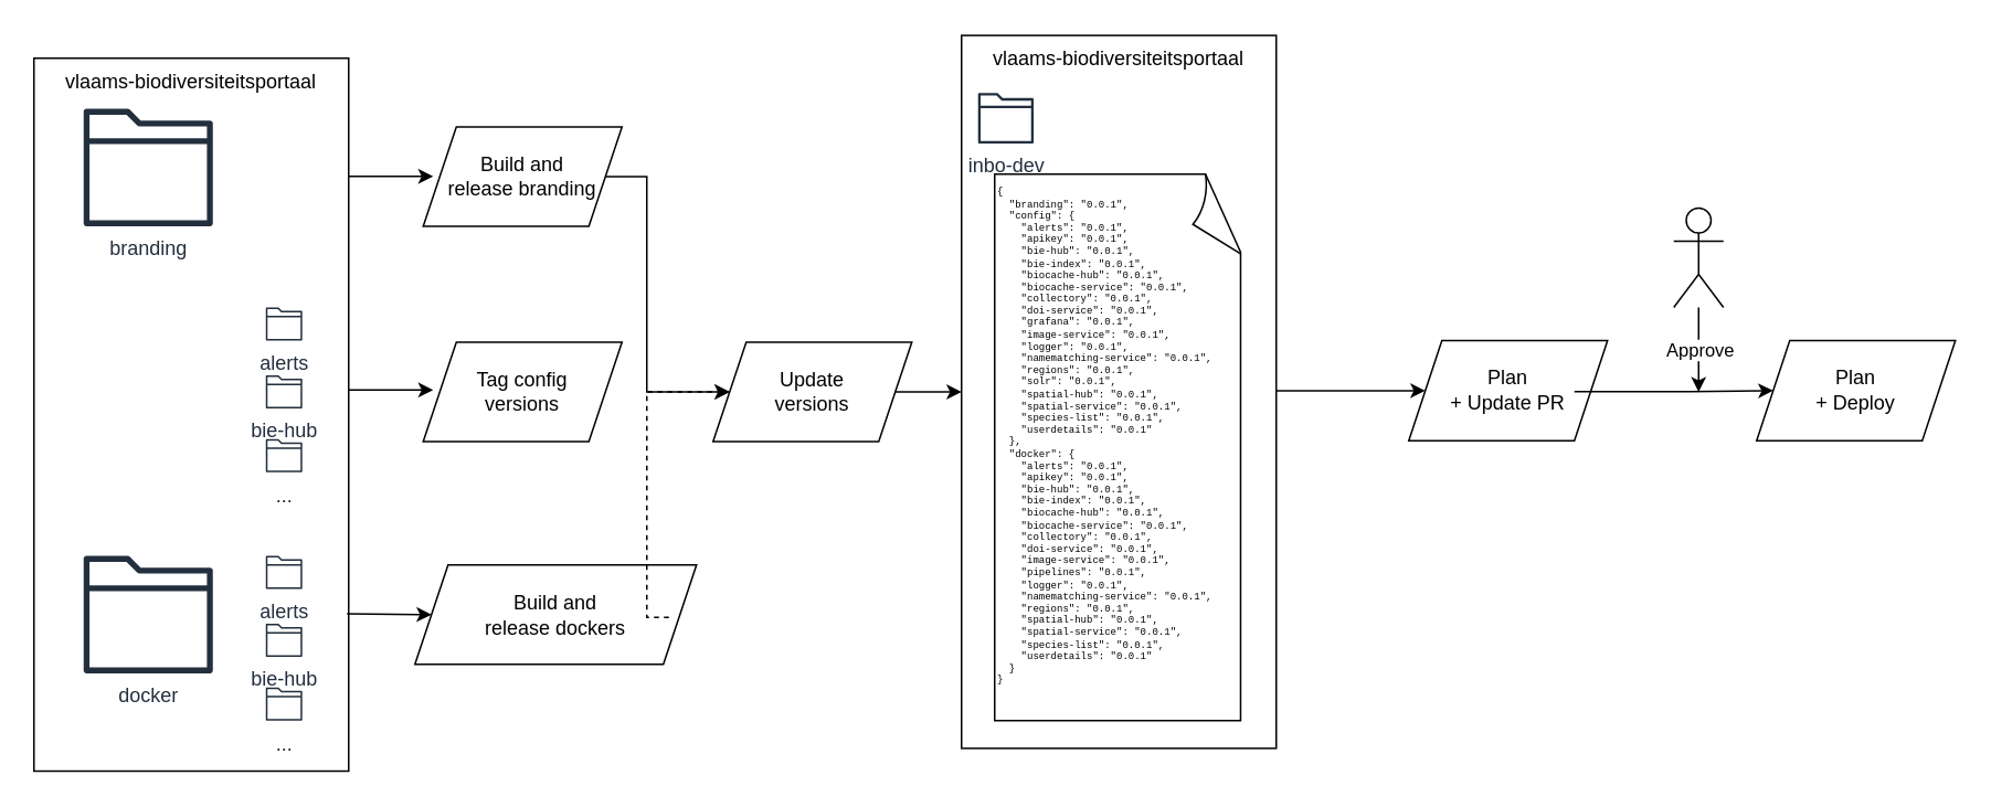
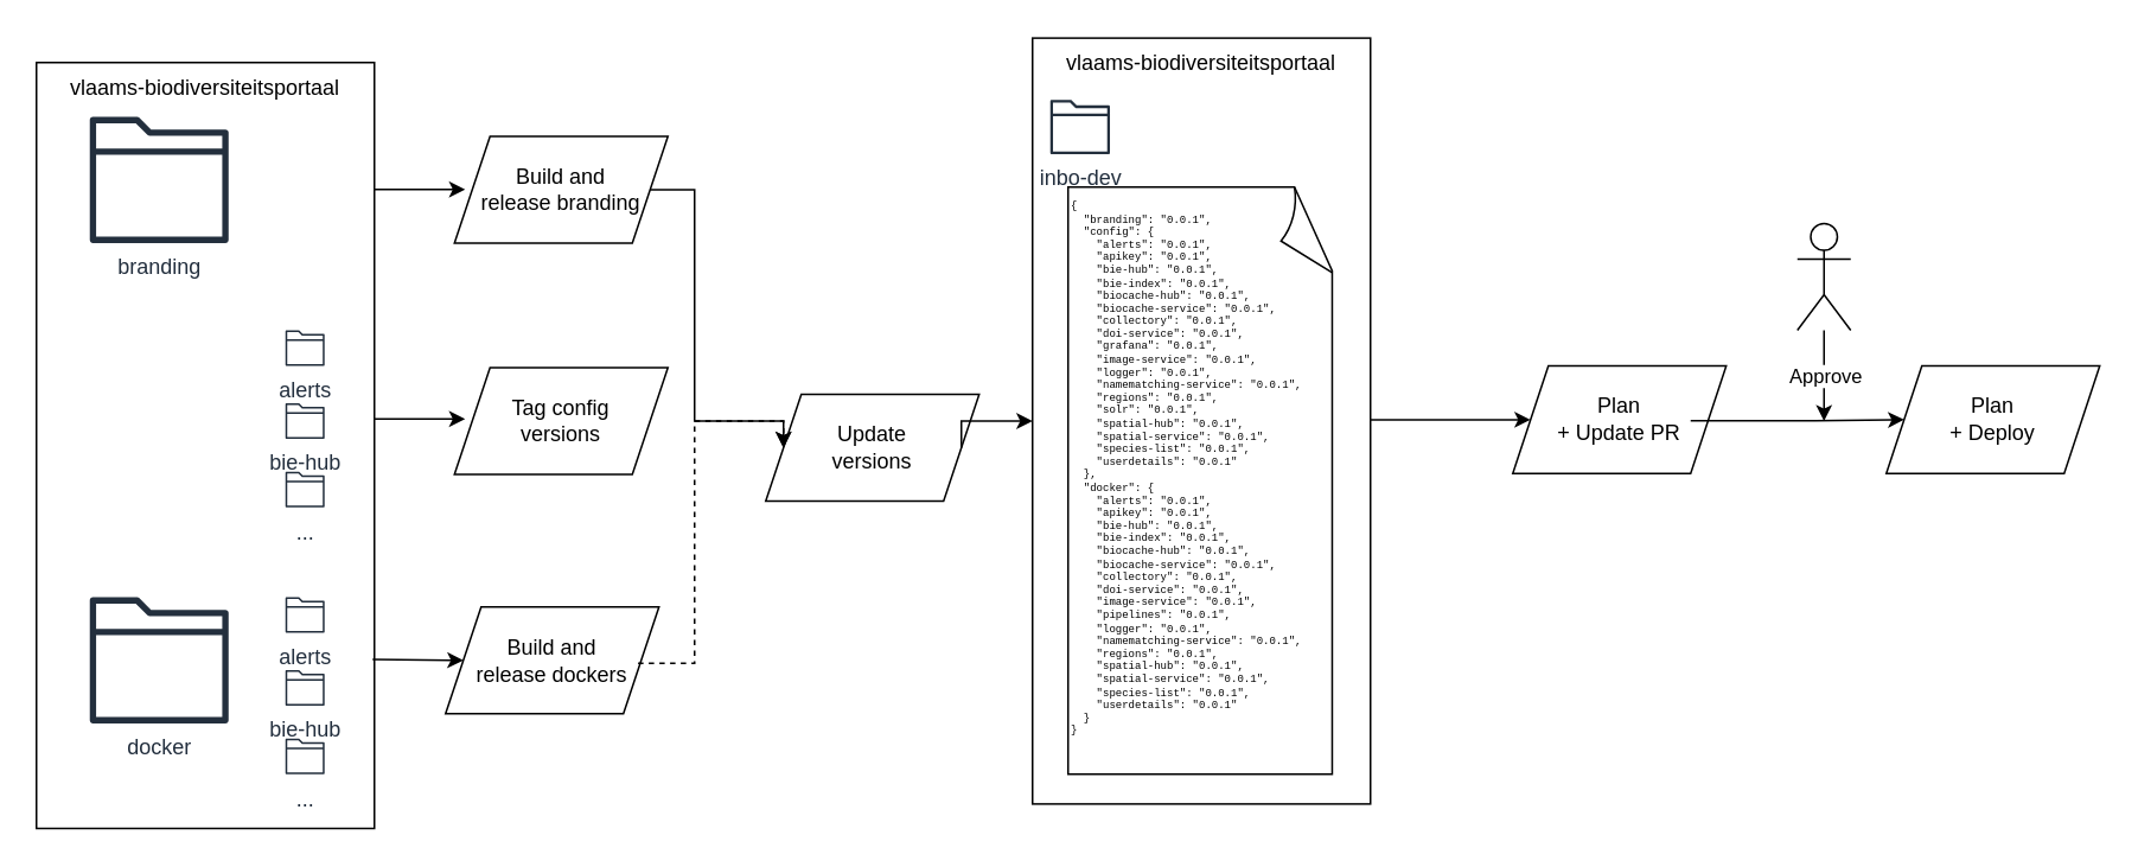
  <mxCell id="0" />
  <mxCell id="1" parent="0" />
  <mxCell id="2" value="vlaams-biodiversiteitsportaal" style="rounded=0;whiteSpace=wrap;html=1;verticalAlign=top;" parent="1" vertex="1"><mxGeometry x="20" y="34.5" width="190" height="430.5" as="geometry" /></mxCell>
  <mxCell id="3" value="branding" style="sketch=0;outlineConnect=0;fontColor=#232F3E;gradientColor=none;fillColor=#232F3D;strokeColor=none;dashed=0;verticalLabelPosition=bottom;verticalAlign=top;align=center;html=1;fontSize=12;fontStyle=0;aspect=fixed;pointerEvents=1;shape=mxgraph.aws4.folder;" parent="1" vertex="1"><mxGeometry x="50" y="65" width="78" height="71" as="geometry" /></mxCell>
  <mxCell id="4" value="docker" style="sketch=0;outlineConnect=0;fontColor=#232F3E;gradientColor=none;fillColor=#232F3D;strokeColor=none;dashed=0;verticalLabelPosition=bottom;verticalAlign=top;align=center;html=1;fontSize=12;fontStyle=0;aspect=fixed;pointerEvents=1;shape=mxgraph.aws4.folder;" parent="1" vertex="1"><mxGeometry x="50" y="335" width="78" height="71" as="geometry" /></mxCell>
  <mxCell id="5" value="alerts" style="sketch=0;outlineConnect=0;fontColor=#232F3E;gradientColor=none;fillColor=#232F3D;strokeColor=none;dashed=0;verticalLabelPosition=bottom;verticalAlign=top;align=center;html=1;fontSize=12;fontStyle=0;aspect=fixed;pointerEvents=1;shape=mxgraph.aws4.folder;" parent="1" vertex="1"><mxGeometry x="160" y="185" width="21.97" height="20" as="geometry" /></mxCell>
  <mxCell id="6" value="bie-hub" style="sketch=0;outlineConnect=0;fontColor=#232F3E;gradientColor=none;fillColor=#232F3D;strokeColor=none;dashed=0;verticalLabelPosition=bottom;verticalAlign=top;align=center;html=1;fontSize=12;fontStyle=0;aspect=fixed;pointerEvents=1;shape=mxgraph.aws4.folder;" parent="1" vertex="1"><mxGeometry x="160" y="226" width="21.97" height="20" as="geometry" /></mxCell>
  <mxCell id="7" value="..." style="sketch=0;outlineConnect=0;fontColor=#232F3E;gradientColor=none;fillColor=#232F3D;strokeColor=none;dashed=0;verticalLabelPosition=bottom;verticalAlign=top;align=center;html=1;fontSize=12;fontStyle=0;aspect=fixed;pointerEvents=1;shape=mxgraph.aws4.folder;" parent="1" vertex="1"><mxGeometry x="160" y="264.5" width="21.97" height="20" as="geometry" /></mxCell>
  <mxCell id="8" value="alerts" style="sketch=0;outlineConnect=0;fontColor=#232F3E;gradientColor=none;fillColor=#232F3D;strokeColor=none;dashed=0;verticalLabelPosition=bottom;verticalAlign=top;align=center;html=1;fontSize=12;fontStyle=0;aspect=fixed;pointerEvents=1;shape=mxgraph.aws4.folder;" parent="1" vertex="1"><mxGeometry x="160" y="335" width="21.97" height="20" as="geometry" /></mxCell>
  <mxCell id="9" value="bie-hub" style="sketch=0;outlineConnect=0;fontColor=#232F3E;gradientColor=none;fillColor=#232F3D;strokeColor=none;dashed=0;verticalLabelPosition=bottom;verticalAlign=top;align=center;html=1;fontSize=12;fontStyle=0;aspect=fixed;pointerEvents=1;shape=mxgraph.aws4.folder;" parent="1" vertex="1"><mxGeometry x="160" y="376" width="21.97" height="20" as="geometry" /></mxCell>
  <mxCell id="10" value="..." style="sketch=0;outlineConnect=0;fontColor=#232F3E;gradientColor=none;fillColor=#232F3D;strokeColor=none;dashed=0;verticalLabelPosition=bottom;verticalAlign=top;align=center;html=1;fontSize=12;fontStyle=0;aspect=fixed;pointerEvents=1;shape=mxgraph.aws4.folder;" parent="1" vertex="1"><mxGeometry x="160" y="414.5" width="21.97" height="20" as="geometry" /></mxCell>
  <mxCell id="11" value="Build and &lt;br&gt;release branding" style="shape=parallelogram;perimeter=parallelogramPerimeter;whiteSpace=wrap;html=1;fixedSize=1;" parent="1" vertex="1"><mxGeometry x="255" y="76" width="120" height="60" as="geometry" /></mxCell>
  <mxCell id="12" value="vlaams-biodiversiteitsportaal" style="rounded=0;whiteSpace=wrap;html=1;verticalAlign=top;" parent="1" vertex="1"><mxGeometry x="580" y="20.75" width="190" height="430.5" as="geometry" /></mxCell>
- <mxCell id="13" value="Update &lt;br&gt;versions" style="shape=parallelogram;perimeter=parallelogramPerimeter;whiteSpace=wrap;html=1;fixedSize=1;" parent="1" vertex="1"><mxGeometry x="430" y="206" width="120" height="60" as="geometry" /></mxCell>
+ <mxCell id="13" value="Update &lt;br&gt;versions" style="shape=parallelogram;perimeter=parallelogramPerimeter;whiteSpace=wrap;html=1;fixedSize=1;" parent="1" vertex="1"><mxGeometry x="430" y="221" width="120" height="60" as="geometry" /></mxCell>
  <mxCell id="14" value="&lt;div align=&quot;left&quot;&gt;{&lt;br&gt;&amp;nbsp; &quot;branding&quot;: &quot;0.0.1&quot;,&lt;br&gt;&amp;nbsp; &quot;config&quot;: {&lt;br&gt;&amp;nbsp;&amp;nbsp;&amp;nbsp; &quot;alerts&quot;: &quot;0.0.1&quot;,&lt;br&gt;&amp;nbsp;&amp;nbsp;&amp;nbsp; &quot;apikey&quot;: &quot;0.0.1&quot;,&lt;br&gt;&amp;nbsp;&amp;nbsp;&amp;nbsp; &quot;bie-hub&quot;: &quot;0.0.1&quot;,&lt;br&gt;&amp;nbsp;&amp;nbsp;&amp;nbsp; &quot;bie-index&quot;: &quot;0.0.1&quot;,&lt;br&gt;&amp;nbsp;&amp;nbsp;&amp;nbsp; &quot;biocache-hub&quot;: &quot;0.0.1&quot;,&lt;br&gt;&amp;nbsp;&amp;nbsp;&amp;nbsp; &quot;biocache-service&quot;: &quot;0.0.1&quot;,&lt;br&gt;&amp;nbsp;&amp;nbsp;&amp;nbsp; &quot;collectory&quot;: &quot;0.0.1&quot;,&lt;br&gt;&amp;nbsp;&amp;nbsp;&amp;nbsp; &quot;doi-service&quot;: &quot;0.0.1&quot;,&lt;br&gt;&amp;nbsp;&amp;nbsp;&amp;nbsp; &quot;grafana&quot;: &quot;0.0.1&quot;,&lt;br&gt;&amp;nbsp;&amp;nbsp;&amp;nbsp; &quot;image-service&quot;: &quot;0.0.1&quot;,&lt;br&gt;&amp;nbsp;&amp;nbsp;&amp;nbsp; &quot;logger&quot;: &quot;0.0.1&quot;,&lt;br&gt;&amp;nbsp;&amp;nbsp;&amp;nbsp; &quot;namematching-service&quot;: &quot;0.0.1&quot;,&lt;br&gt;&amp;nbsp;&amp;nbsp;&amp;nbsp; &quot;regions&quot;: &quot;0.0.1&quot;,&lt;br&gt;&amp;nbsp;&amp;nbsp;&amp;nbsp; &quot;solr&quot;: &quot;0.0.1&quot;,&lt;br&gt;&amp;nbsp;&amp;nbsp;&amp;nbsp; &quot;spatial-hub&quot;: &quot;0.0.1&quot;,&lt;br&gt;&amp;nbsp;&amp;nbsp;&amp;nbsp; &quot;spatial-service&quot;: &quot;0.0.1&quot;,&lt;br&gt;&amp;nbsp;&amp;nbsp;&amp;nbsp; &quot;species-list&quot;: &quot;0.0.1&quot;,&lt;br&gt;&amp;nbsp;&amp;nbsp;&amp;nbsp; &quot;userdetails&quot;: &quot;0.0.1&quot;&lt;br&gt;&amp;nbsp; },&lt;br&gt;&amp;nbsp; &quot;docker&quot;: {&lt;br&gt;&amp;nbsp;&amp;nbsp;&amp;nbsp; &quot;alerts&quot;: &quot;0.0.1&quot;,&lt;br&gt;&amp;nbsp;&amp;nbsp;&amp;nbsp; &quot;apikey&quot;: &quot;0.0.1&quot;,&lt;br&gt;&amp;nbsp;&amp;nbsp;&amp;nbsp; &quot;bie-hub&quot;: &quot;0.0.1&quot;,&lt;br&gt;&amp;nbsp;&amp;nbsp;&amp;nbsp; &quot;bie-index&quot;: &quot;0.0.1&quot;,&lt;br&gt;&amp;nbsp;&amp;nbsp;&amp;nbsp; &quot;biocache-hub&quot;: &quot;0.0.1&quot;,&lt;br&gt;&amp;nbsp;&amp;nbsp;&amp;nbsp; &quot;biocache-service&quot;: &quot;0.0.1&quot;,&lt;br&gt;&amp;nbsp;&amp;nbsp;&amp;nbsp; &quot;collectory&quot;: &quot;0.0.1&quot;,&lt;br&gt;&amp;nbsp;&amp;nbsp;&amp;nbsp; &quot;doi-service&quot;: &quot;0.0.1&quot;,&lt;br&gt;&amp;nbsp;&amp;nbsp;&amp;nbsp; &quot;image-service&quot;: &quot;0.0.1&quot;,&lt;br&gt;&amp;nbsp;&amp;nbsp;&amp;nbsp; &quot;pipelines&quot;: &quot;0.0.1&quot;,&lt;br&gt;&amp;nbsp;&amp;nbsp;&amp;nbsp; &quot;logger&quot;: &quot;0.0.1&quot;,&lt;br&gt;&amp;nbsp;&amp;nbsp;&amp;nbsp; &quot;namematching-service&quot;: &quot;0.0.1&quot;,&lt;br&gt;&amp;nbsp;&amp;nbsp;&amp;nbsp; &quot;regions&quot;: &quot;0.0.1&quot;,&lt;br&gt;&amp;nbsp;&amp;nbsp;&amp;nbsp; &quot;spatial-hub&quot;: &quot;0.0.1&quot;,&lt;br&gt;&amp;nbsp;&amp;nbsp;&amp;nbsp; &quot;spatial-service&quot;: &quot;0.0.1&quot;,&lt;br&gt;&amp;nbsp;&amp;nbsp;&amp;nbsp; &quot;species-list&quot;: &quot;0.0.1&quot;,&lt;br&gt;&amp;nbsp;&amp;nbsp;&amp;nbsp; &quot;userdetails&quot;: &quot;0.0.1&quot;&lt;br&gt;&amp;nbsp; }&lt;br&gt;}&lt;br&gt;&lt;/div&gt;&lt;div align=&quot;left&quot;&gt;&lt;br&gt;&lt;/div&gt;&lt;div align=&quot;left&quot;&gt;&lt;br&gt;&lt;/div&gt;" style="whiteSpace=wrap;html=1;shape=mxgraph.basic.document;fontFamily=Courier New;fontSize=6;align=left;" parent="1" vertex="1"><mxGeometry x="600" y="104.5" width="150" height="330" as="geometry" /></mxCell>
  <mxCell id="15" value="Tag config &lt;br&gt;versions" style="shape=parallelogram;perimeter=parallelogramPerimeter;whiteSpace=wrap;html=1;fixedSize=1;" parent="1" vertex="1"><mxGeometry x="255" y="206" width="120" height="60" as="geometry" /></mxCell>
- <mxCell id="16" value="Build and &lt;br&gt;release dockers" style="shape=parallelogram;perimeter=parallelogramPerimeter;whiteSpace=wrap;html=1;fixedSize=1;" parent="1" vertex="1"><mxGeometry x="250" y="340.5" width="170" height="60" as="geometry" /></mxCell>
+ <mxCell id="16" value="Build and &lt;br&gt;release dockers" style="shape=parallelogram;perimeter=parallelogramPerimeter;whiteSpace=wrap;html=1;fixedSize=1;" parent="1" vertex="1"><mxGeometry x="250" y="340.5" width="120" height="60" as="geometry" /></mxCell>
  <mxCell id="17" value="" style="endArrow=classic;html=1;rounded=0;entryX=0;entryY=0.5;entryDx=0;entryDy=0;" parent="1" target="16" edge="1"><mxGeometry width="50" height="50" relative="1" as="geometry"><mxPoint x="209" y="370" as="sourcePoint" /><mxPoint x="420" y="545" as="targetPoint" /></mxGeometry></mxCell>
  <mxCell id="18" value="" style="endArrow=classic;html=1;rounded=0;entryX=0;entryY=0.5;entryDx=0;entryDy=0;" parent="1" edge="1"><mxGeometry width="50" height="50" relative="1" as="geometry"><mxPoint x="210" y="234.85" as="sourcePoint" /><mxPoint x="261" y="234.85" as="targetPoint" /></mxGeometry></mxCell>
  <mxCell id="19" value="" style="endArrow=classic;html=1;rounded=0;entryX=0;entryY=0.5;entryDx=0;entryDy=0;" parent="1" edge="1"><mxGeometry width="50" height="50" relative="1" as="geometry"><mxPoint x="210" y="105.85" as="sourcePoint" /><mxPoint x="261" y="105.85" as="targetPoint" /></mxGeometry></mxCell>
  <mxCell id="20" value="" style="endArrow=classic;html=1;rounded=0;edgeStyle=orthogonalEdgeStyle;entryX=0;entryY=0.5;entryDx=0;entryDy=0;exitX=1;exitY=0.5;exitDx=0;exitDy=0;" parent="1" target="13" edge="1" source="11"><mxGeometry width="50" height="50" relative="1" as="geometry"><mxPoint x="370" y="106" as="sourcePoint" /><mxPoint x="420" y="235" as="targetPoint" /><Array as="points"><mxPoint x="390" y="106" /><mxPoint x="390" y="236" /></Array></mxGeometry></mxCell>
  <mxCell id="21" value="" style="endArrow=classic;html=1;rounded=0;exitX=0.902;exitY=0.528;exitDx=0;exitDy=0;edgeStyle=orthogonalEdgeStyle;entryX=0;entryY=0.5;entryDx=0;entryDy=0;exitPerimeter=0;dashed=1;" parent="1" source="16" target="13" edge="1"><mxGeometry width="50" height="50" relative="1" as="geometry"><mxPoint x="365" y="116" as="sourcePoint" /><mxPoint x="450" y="246" as="targetPoint" /><Array as="points"><mxPoint x="390" y="372" /><mxPoint x="390" y="236" /></Array></mxGeometry></mxCell>
  <mxCell id="22" value="inbo-dev" style="sketch=0;outlineConnect=0;fontColor=#232F3E;gradientColor=none;fillColor=#232F3D;strokeColor=none;dashed=0;verticalLabelPosition=bottom;verticalAlign=top;align=center;html=1;fontSize=12;fontStyle=0;aspect=fixed;pointerEvents=1;shape=mxgraph.aws4.folder;" parent="1" vertex="1"><mxGeometry x="590" y="55.5" width="33.51" height="30.5" as="geometry" /></mxCell>
  <mxCell id="23" value="" style="endArrow=classic;html=1;rounded=0;exitX=1;exitY=0.5;exitDx=0;exitDy=0;edgeStyle=orthogonalEdgeStyle;entryX=0;entryY=0.5;entryDx=0;entryDy=0;" parent="1" source="13" target="12" edge="1"><mxGeometry width="50" height="50" relative="1" as="geometry"><mxPoint x="368" y="382" as="sourcePoint" /><mxPoint x="450" y="246" as="targetPoint" /><Array as="points"><mxPoint x="580" y="236" /><mxPoint x="580" y="236" /></Array></mxGeometry></mxCell>
  <mxCell id="24" value="Plan&lt;br&gt;+ Update PR" style="shape=parallelogram;perimeter=parallelogramPerimeter;whiteSpace=wrap;html=1;fixedSize=1;" parent="1" vertex="1"><mxGeometry x="850" y="205" width="120" height="60.5" as="geometry" /></mxCell>
  <mxCell id="25" value="" style="endArrow=classic;html=1;rounded=0;exitX=1;exitY=0.5;exitDx=0;exitDy=0;edgeStyle=orthogonalEdgeStyle;entryX=0;entryY=0.5;entryDx=0;entryDy=0;" parent="1" source="12" target="24" edge="1"><mxGeometry width="50" height="50" relative="1" as="geometry"><mxPoint x="550" y="246" as="sourcePoint" /><mxPoint x="590" y="246" as="targetPoint" /><Array as="points"><mxPoint x="860" y="235" /></Array></mxGeometry></mxCell>
  <mxCell id="26" value="Plan&lt;br&gt;+ Deploy" style="shape=parallelogram;perimeter=parallelogramPerimeter;whiteSpace=wrap;html=1;fixedSize=1;" parent="1" vertex="1"><mxGeometry x="1060" y="205" width="120" height="60.5" as="geometry" /></mxCell>
  <mxCell id="27" value="" style="endArrow=classic;html=1;rounded=0;edgeStyle=orthogonalEdgeStyle;entryX=0;entryY=0.5;entryDx=0;entryDy=0;" parent="1" target="26" edge="1"><mxGeometry width="50" height="50" relative="1" as="geometry"><mxPoint x="950" y="235.87" as="sourcePoint" /><mxPoint x="1070" y="235" as="targetPoint" /><Array as="points"><mxPoint x="1020" y="236" /></Array></mxGeometry></mxCell>
  <mxCell id="28" value="Approve" style="edgeStyle=orthogonalEdgeStyle;rounded=0;orthogonalLoop=1;jettySize=auto;html=1;" parent="1" source="29" edge="1"><mxGeometry relative="1" as="geometry"><mxPoint x="1025" y="236" as="targetPoint" /></mxGeometry></mxCell>
  <mxCell id="29" value="" style="shape=umlActor;verticalLabelPosition=bottom;verticalAlign=top;html=1;outlineConnect=0;" parent="1" vertex="1"><mxGeometry x="1010" y="125" width="30" height="60" as="geometry" /></mxCell>
